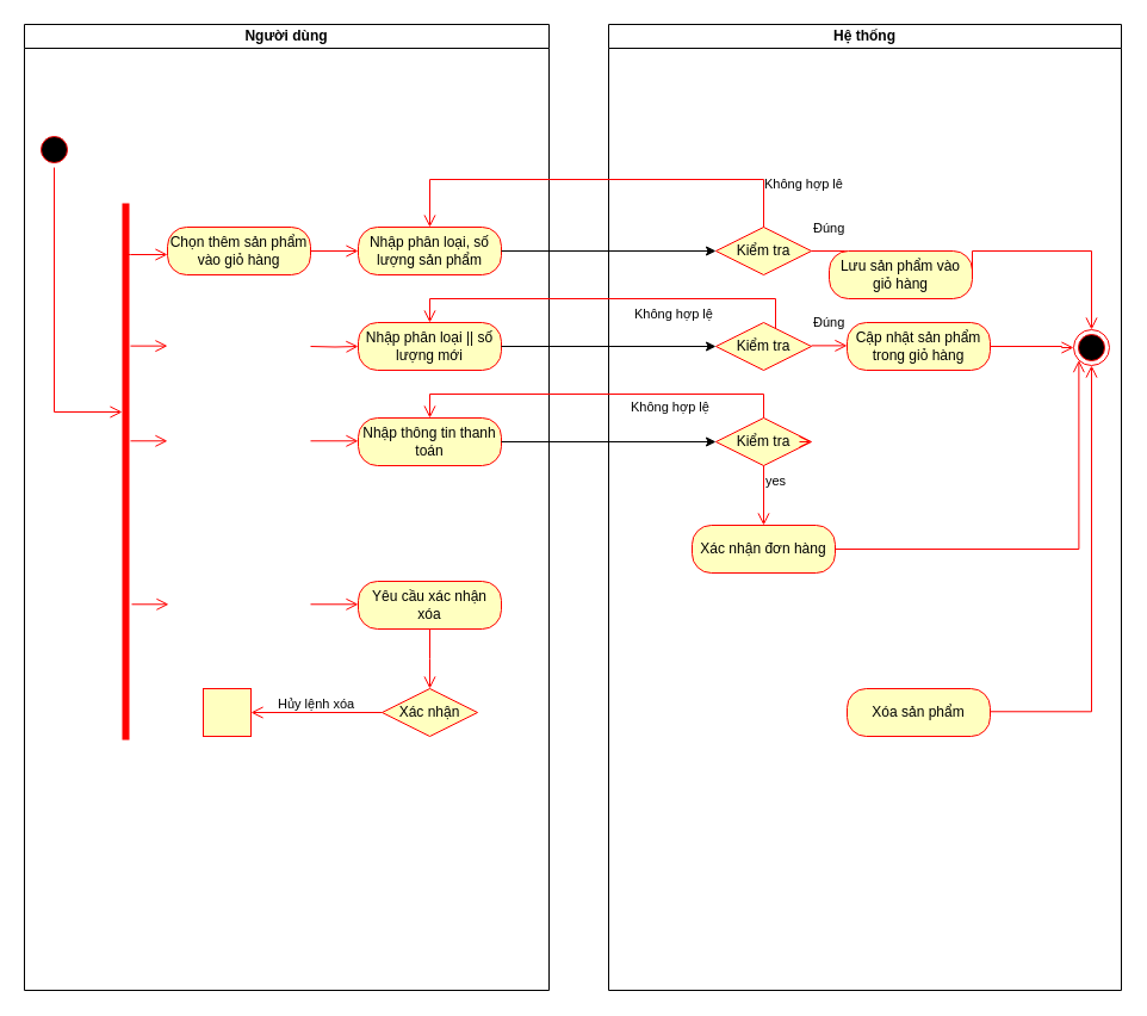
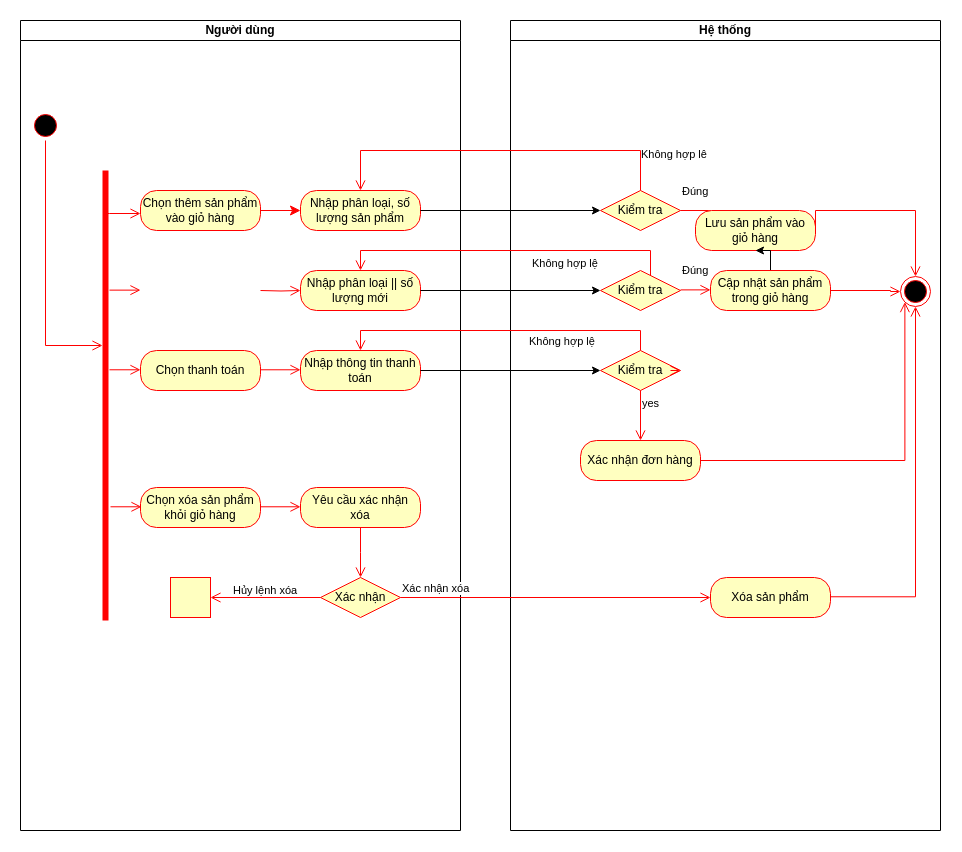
  <mxCell id="0" />
  <mxCell id="1" parent="0" />
  <mxCell id="2" value="Người dùng" style="swimlane;startSize=20;whiteSpace=wrap;html=1;" parent="1" vertex="1"><mxGeometry x="20" y="20" width="440" height="810" as="geometry"><mxRectangle x="120" y="80" width="110" height="30" as="alternateBounds" /></mxGeometry></mxCell>
  <mxCell id="3" value="" style="ellipse;html=1;shape=startState;fillColor=#000000;strokeColor=#ff0000;direction=south;" parent="2" vertex="1"><mxGeometry x="10" y="90" width="30" height="30" as="geometry" /></mxCell>
  <mxCell id="4" value="" style="shape=line;html=1;strokeWidth=6;strokeColor=#ff0000;direction=south;" parent="2" vertex="1"><mxGeometry x="80" y="150" width="10" height="450" as="geometry" /></mxCell>
  <mxCell id="5" value="" style="edgeStyle=orthogonalEdgeStyle;html=1;verticalAlign=bottom;endArrow=open;endSize=8;strokeColor=#ff0000;rounded=0;exitX=1;exitY=0.5;exitDx=0;exitDy=0;" parent="2" source="3" edge="1"><mxGeometry relative="1" as="geometry"><mxPoint x="82" y="325" as="targetPoint" /><mxPoint x="200" y="60" as="sourcePoint" /><Array as="points"><mxPoint x="25" y="325" /></Array></mxGeometry></mxCell>
  <mxCell id="6" value="Chọn thêm sản phẩm vào giỏ hàng" style="rounded=1;whiteSpace=wrap;html=1;arcSize=40;fontColor=#000000;fillColor=#ffffc0;strokeColor=#ff0000;" parent="2" vertex="1"><mxGeometry x="120" y="170" width="120" height="40" as="geometry" /></mxCell>
+ <mxCell id="7" value="Chọn xóa sản phẩm khỏi giỏ hàng" style="rounded=1;whiteSpace=wrap;html=1;arcSize=40;fontColor=#000000;fillColor=#ffffc0;strokeColor=#ff0000;" parent="2" vertex="1"><mxGeometry x="120" y="467" width="120" height="40" as="geometry" /></mxCell>
  <mxCell id="8" value="" style="edgeStyle=orthogonalEdgeStyle;html=1;verticalAlign=bottom;endArrow=open;endSize=8;strokeColor=#ff0000;rounded=0;" parent="2" edge="1"><mxGeometry relative="1" as="geometry"><mxPoint x="120" y="193" as="targetPoint" /><mxPoint x="85" y="193" as="sourcePoint" /><Array as="points"><mxPoint x="89" y="193" /><mxPoint x="105" y="193" /><mxPoint x="120" y="194" /></Array></mxGeometry></mxCell>
  <mxCell id="9" value="Nhập phân loại, số lượng sản phẩm" style="rounded=1;whiteSpace=wrap;html=1;arcSize=40;fontColor=#000000;fillColor=#ffffc0;strokeColor=#ff0000;" parent="2" vertex="1"><mxGeometry x="280" y="170" width="120" height="40" as="geometry" /></mxCell>
- <mxCell id="10" value="" style="edgeStyle=orthogonalEdgeStyle;html=1;verticalAlign=bottom;endArrow=open;endSize=8;strokeColor=#ff0000;rounded=0;exitX=1;exitY=0.5;exitDx=0;exitDy=0;entryX=0;entryY=0.5;entryDx=0;entryDy=0;" parent="2" source="6" target="9" edge="1"><mxGeometry relative="1" as="geometry"><mxPoint x="130" y="203" as="targetPoint" /><mxPoint x="99" y="203" as="sourcePoint" /></mxGeometry></mxCell>
+ <mxCell id="10" value="" style="edgeStyle=orthogonalEdgeStyle;html=1;verticalAlign=bottom;endArrow=classic;endSize=8;strokeColor=#ff0000;rounded=0;exitX=1;exitY=0.5;exitDx=0;exitDy=0;entryX=0;entryY=0.5;entryDx=0;entryDy=0;" parent="2" source="6" target="9" edge="1"><mxGeometry relative="1" as="geometry"><mxPoint x="130" y="203" as="targetPoint" /><mxPoint x="99" y="203" as="sourcePoint" /></mxGeometry></mxCell>
  <mxCell id="11" value="" style="edgeStyle=orthogonalEdgeStyle;html=1;verticalAlign=bottom;endArrow=open;endSize=8;strokeColor=#ff0000;rounded=0;exitX=1;exitY=0.5;exitDx=0;exitDy=0;entryX=0;entryY=0.5;entryDx=0;entryDy=0;" parent="2" target="12" edge="1"><mxGeometry relative="1" as="geometry"><mxPoint x="130" y="283" as="targetPoint" /><mxPoint x="240" y="270" as="sourcePoint" /></mxGeometry></mxCell>
  <mxCell id="12" value="Nhập phân loại || số lượng mới" style="rounded=1;whiteSpace=wrap;html=1;arcSize=40;fontColor=#000000;fillColor=#ffffc0;strokeColor=#ff0000;" parent="2" vertex="1"><mxGeometry x="280" y="250" width="120" height="40" as="geometry" /></mxCell>
  <mxCell id="13" value="" style="edgeStyle=orthogonalEdgeStyle;html=1;verticalAlign=bottom;endArrow=open;endSize=8;strokeColor=#ff0000;rounded=0;exitX=0.5;exitY=1;exitDx=0;exitDy=0;" parent="2" source="21" edge="1"><mxGeometry relative="1" as="geometry"><mxPoint x="340" y="557" as="targetPoint" /><mxPoint x="335" y="557" as="sourcePoint" /></mxGeometry></mxCell>
  <mxCell id="14" value="" style="edgeStyle=orthogonalEdgeStyle;html=1;verticalAlign=bottom;endArrow=open;endSize=8;strokeColor=#ff0000;rounded=0;exitX=0.119;exitY=0.125;exitDx=0;exitDy=0;exitPerimeter=0;" parent="2" edge="1"><mxGeometry relative="1" as="geometry"><mxPoint x="120" y="269.63" as="targetPoint" /><mxPoint x="89" y="269.63" as="sourcePoint" /></mxGeometry></mxCell>
  <mxCell id="15" value="" style="edgeStyle=orthogonalEdgeStyle;html=1;verticalAlign=bottom;endArrow=open;endSize=8;strokeColor=#ff0000;rounded=0;exitX=0.119;exitY=0.125;exitDx=0;exitDy=0;exitPerimeter=0;" parent="2" edge="1"><mxGeometry relative="1" as="geometry"><mxPoint x="121" y="486.29" as="targetPoint" /><mxPoint x="90" y="486.29" as="sourcePoint" /></mxGeometry></mxCell>
+ <mxCell id="16" value="Chọn thanh toán" style="rounded=1;whiteSpace=wrap;html=1;arcSize=40;fontColor=#000000;fillColor=#ffffc0;strokeColor=#ff0000;" parent="2" vertex="1"><mxGeometry x="120" y="330" width="120" height="40" as="geometry" /></mxCell>
  <mxCell id="17" value="Nhập thông tin thanh toán" style="rounded=1;whiteSpace=wrap;html=1;arcSize=40;fontColor=#000000;fillColor=#ffffc0;strokeColor=#ff0000;" parent="2" vertex="1"><mxGeometry x="280" y="330" width="120" height="40" as="geometry" /></mxCell>
  <mxCell id="18" value="" style="edgeStyle=orthogonalEdgeStyle;html=1;verticalAlign=bottom;endArrow=open;endSize=8;strokeColor=#ff0000;rounded=0;exitX=1;exitY=0.5;exitDx=0;exitDy=0;entryX=0;entryY=0.5;entryDx=0;entryDy=0;" parent="2" edge="1"><mxGeometry relative="1" as="geometry"><mxPoint x="280" y="349.29" as="targetPoint" /><mxPoint x="240" y="349.29" as="sourcePoint" /></mxGeometry></mxCell>
  <mxCell id="19" value="" style="edgeStyle=orthogonalEdgeStyle;html=1;verticalAlign=bottom;endArrow=open;endSize=8;strokeColor=#ff0000;rounded=0;exitX=0.119;exitY=0.125;exitDx=0;exitDy=0;exitPerimeter=0;" parent="2" edge="1"><mxGeometry relative="1" as="geometry"><mxPoint x="120" y="349.29" as="targetPoint" /><mxPoint x="89" y="349.29" as="sourcePoint" /></mxGeometry></mxCell>
  <mxCell id="20" value="" style="edgeStyle=orthogonalEdgeStyle;html=1;verticalAlign=bottom;endArrow=open;endSize=8;strokeColor=#ff0000;rounded=0;exitX=1;exitY=0.5;exitDx=0;exitDy=0;entryX=0;entryY=0.5;entryDx=0;entryDy=0;" edge="1" parent="2"><mxGeometry relative="1" as="geometry"><mxPoint x="280" y="486.29" as="targetPoint" /><mxPoint x="240" y="486.29" as="sourcePoint" /></mxGeometry></mxCell>
  <mxCell id="21" value="Yêu cầu xác nhận xóa" style="rounded=1;whiteSpace=wrap;html=1;arcSize=40;fontColor=#000000;fillColor=#ffffc0;strokeColor=#ff0000;" vertex="1" parent="2"><mxGeometry x="280" y="467" width="120" height="40" as="geometry" /></mxCell>
  <mxCell id="22" value="Xác nhận" style="rhombus;whiteSpace=wrap;html=1;fontColor=#000000;fillColor=#ffffc0;strokeColor=#ff0000;" vertex="1" parent="2"><mxGeometry x="300" y="557" width="80" height="40" as="geometry" /></mxCell>
  <mxCell id="23" value="" style="whiteSpace=wrap;html=1;fillColor=#ffffc0;strokeColor=#ff0000;fontColor=#000000;" vertex="1" parent="2"><mxGeometry x="150" y="557" width="40" height="40" as="geometry" /></mxCell>
  <mxCell id="24" value="Hủy lệnh xóa" style="edgeStyle=orthogonalEdgeStyle;html=1;align=left;verticalAlign=top;endArrow=open;endSize=8;strokeColor=#ff0000;rounded=0;exitX=0;exitY=0.5;exitDx=0;exitDy=0;entryX=1;entryY=0.5;entryDx=0;entryDy=0;" edge="1" source="22" parent="2" target="23"><mxGeometry x="0.636" y="-20" relative="1" as="geometry"><mxPoint x="220" y="577" as="targetPoint" /><mxPoint x="1" as="offset" /></mxGeometry></mxCell>
  <mxCell id="25" value="Hệ thống" style="swimlane;startSize=20;whiteSpace=wrap;html=1;strokeColor=default;rounded=0;shadow=0;glass=0;swimlaneLine=1;" parent="1" vertex="1"><mxGeometry x="510" y="20" width="430" height="810" as="geometry"><mxRectangle x="400" y="80" width="90" height="30" as="alternateBounds" /></mxGeometry></mxCell>
  <mxCell id="26" value="" style="ellipse;html=1;shape=endState;fillColor=#000000;strokeColor=#ff0000;" parent="25" vertex="1"><mxGeometry x="390" y="256" width="30" height="30" as="geometry" /></mxCell>
  <mxCell id="27" value="Kiểm tra" style="rhombus;whiteSpace=wrap;html=1;fontColor=#000000;fillColor=#ffffc0;strokeColor=#ff0000;" parent="25" vertex="1"><mxGeometry x="90" y="170" width="80" height="40" as="geometry" /></mxCell>
  <mxCell id="28" value="Đúng" style="edgeStyle=orthogonalEdgeStyle;html=1;align=left;verticalAlign=bottom;endArrow=open;endSize=8;strokeColor=#ff0000;rounded=0;entryX=0;entryY=0.5;entryDx=0;entryDy=0;exitX=1;exitY=0.5;exitDx=0;exitDy=0;" parent="25" source="27" target="29" edge="1"><mxGeometry x="-1" y="10" relative="1" as="geometry"><mxPoint x="130" y="330" as="targetPoint" /><Array as="points"><mxPoint x="200" y="190" /></Array><mxPoint as="offset" /></mxGeometry></mxCell>
  <mxCell id="29" value="Lưu sản phẩm vào giỏ hàng" style="rounded=1;whiteSpace=wrap;html=1;arcSize=40;fontColor=#000000;fillColor=#ffffc0;strokeColor=#ff0000;" parent="25" vertex="1"><mxGeometry x="185" y="190" width="120" height="40" as="geometry" /></mxCell>
  <mxCell id="30" value="Kiểm tra" style="rhombus;whiteSpace=wrap;html=1;fontColor=#000000;fillColor=#ffffc0;strokeColor=#ff0000;" parent="25" vertex="1"><mxGeometry x="90" y="250" width="80" height="40" as="geometry" /></mxCell>
  <mxCell id="31" value="Xóa sản phẩm" style="rounded=1;whiteSpace=wrap;html=1;arcSize=40;fontColor=#000000;fillColor=#ffffc0;strokeColor=#ff0000;" parent="25" vertex="1"><mxGeometry x="200" y="557" width="120" height="40" as="geometry" /></mxCell>
  <mxCell id="32" value="" style="edgeStyle=orthogonalEdgeStyle;html=1;align=left;verticalAlign=bottom;endArrow=open;endSize=8;strokeColor=#ff0000;rounded=0;exitX=1;exitY=0.5;exitDx=0;exitDy=0;" parent="25" source="29" edge="1"><mxGeometry x="-1" y="10" relative="1" as="geometry"><mxPoint x="405" y="256" as="targetPoint" /><mxPoint x="320" y="131" as="sourcePoint" /><Array as="points"><mxPoint x="405" y="190" /></Array><mxPoint as="offset" /></mxGeometry></mxCell>
  <mxCell id="33" value="" style="edgeStyle=orthogonalEdgeStyle;html=1;align=left;verticalAlign=bottom;endArrow=open;endSize=8;strokeColor=#ff0000;rounded=0;entryX=0;entryY=0.5;entryDx=0;entryDy=0;exitX=1;exitY=0.5;exitDx=0;exitDy=0;" parent="25" source="37" target="26" edge="1"><mxGeometry x="-1" y="10" relative="1" as="geometry"><mxPoint x="380" y="329.29" as="targetPoint" /><mxPoint x="330" y="330" as="sourcePoint" /><Array as="points"><mxPoint x="380" y="271" /></Array><mxPoint as="offset" /></mxGeometry></mxCell>
  <mxCell id="34" value="" style="edgeStyle=orthogonalEdgeStyle;html=1;align=left;verticalAlign=bottom;endArrow=open;endSize=8;strokeColor=#ff0000;rounded=0;exitX=1;exitY=0.482;exitDx=0;exitDy=0;exitPerimeter=0;entryX=0.5;entryY=1;entryDx=0;entryDy=0;" parent="25" source="31" target="26" edge="1"><mxGeometry x="-1" y="10" relative="1" as="geometry"><mxPoint x="410" y="300" as="targetPoint" /><mxPoint x="330" y="537" as="sourcePoint" /><Array as="points" /><mxPoint as="offset" /></mxGeometry></mxCell>
  <mxCell id="35" value="Đúng" style="edgeStyle=orthogonalEdgeStyle;html=1;align=left;verticalAlign=bottom;endArrow=open;endSize=8;strokeColor=#ff0000;rounded=0;entryX=0;entryY=0.5;entryDx=0;entryDy=0;exitX=1;exitY=0.5;exitDx=0;exitDy=0;" parent="25" edge="1"><mxGeometry x="-1" y="10" relative="1" as="geometry"><mxPoint x="200" y="269.38" as="targetPoint" /><mxPoint x="170" y="269.38" as="sourcePoint" /><Array as="points"><mxPoint x="200" y="269.38" /></Array><mxPoint as="offset" /></mxGeometry></mxCell>
+ <mxCell id="36" value="" style="edgeStyle=orthogonalEdgeStyle;rounded=0;orthogonalLoop=1;jettySize=auto;html=1;" edge="1" parent="25" source="37" target="29"><mxGeometry relative="1" as="geometry" /></mxCell>
  <mxCell id="37" value="Cập nhật sản phẩm trong giỏ hàng" style="rounded=1;whiteSpace=wrap;html=1;arcSize=40;fontColor=#000000;fillColor=#ffffc0;strokeColor=#ff0000;" parent="25" vertex="1"><mxGeometry x="200" y="250" width="120" height="40" as="geometry" /></mxCell>
  <mxCell id="38" value="Kiểm tra" style="rhombus;whiteSpace=wrap;html=1;fontColor=#000000;fillColor=#ffffc0;strokeColor=#ff0000;" parent="25" vertex="1"><mxGeometry x="90" y="330" width="80" height="40" as="geometry" /></mxCell>
  <mxCell id="39" value="" style="edgeStyle=orthogonalEdgeStyle;html=1;verticalAlign=bottom;endArrow=open;endSize=8;strokeColor=#ff0000;rounded=0;exitX=1;exitY=0.5;exitDx=0;exitDy=0;entryX=1;entryY=0.5;entryDx=0;entryDy=0;" parent="25" target="38" edge="1"><mxGeometry relative="1" as="geometry"><mxPoint x="220" y="380" as="targetPoint" /><mxPoint x="160" y="350" as="sourcePoint" /></mxGeometry></mxCell>
  <mxCell id="40" value="Xác nhận đơn hàng" style="rounded=1;whiteSpace=wrap;html=1;arcSize=40;fontColor=#000000;fillColor=#ffffc0;strokeColor=#ff0000;" parent="25" vertex="1"><mxGeometry x="70" y="420" width="120" height="40" as="geometry" /></mxCell>
  <mxCell id="41" value="yes" style="edgeStyle=orthogonalEdgeStyle;html=1;align=left;verticalAlign=top;endArrow=open;endSize=8;strokeColor=#ff0000;rounded=0;exitX=0.5;exitY=1;exitDx=0;exitDy=0;entryX=0.5;entryY=0;entryDx=0;entryDy=0;" parent="25" source="38" target="40" edge="1"><mxGeometry x="-1" relative="1" as="geometry"><mxPoint x="130" y="450" as="targetPoint" /><Array as="points" /></mxGeometry></mxCell>
  <mxCell id="42" value="" style="edgeStyle=orthogonalEdgeStyle;html=1;verticalAlign=bottom;endArrow=open;endSize=8;strokeColor=#ff0000;rounded=0;exitX=1;exitY=0.5;exitDx=0;exitDy=0;entryX=0;entryY=1;entryDx=0;entryDy=0;" edge="1" parent="25" source="40" target="26"><mxGeometry relative="1" as="geometry"><mxPoint x="230" y="460" as="targetPoint" /><mxPoint x="230" y="410" as="sourcePoint" /></mxGeometry></mxCell>
  <mxCell id="43" value="" style="edgeStyle=orthogonalEdgeStyle;html=1;verticalAlign=bottom;endArrow=open;endSize=8;strokeColor=#ff0000;rounded=0;entryX=0.499;entryY=0.433;entryDx=0;entryDy=0;entryPerimeter=0;" parent="1" edge="1"><mxGeometry relative="1" as="geometry"><mxPoint x="559.64" y="249.33" as="targetPoint" /><mxPoint x="560" y="250" as="sourcePoint" /></mxGeometry></mxCell>
  <mxCell id="44" value="" style="edgeStyle=orthogonalEdgeStyle;rounded=0;orthogonalLoop=1;jettySize=auto;html=1;" parent="1" source="9" edge="1"><mxGeometry relative="1" as="geometry"><mxPoint x="600" y="210" as="targetPoint" /></mxGeometry></mxCell>
  <mxCell id="45" value="Không hợp lê" style="edgeStyle=orthogonalEdgeStyle;html=1;align=left;verticalAlign=top;endArrow=open;endSize=8;strokeColor=#ff0000;rounded=0;entryX=0.5;entryY=0;entryDx=0;entryDy=0;" parent="1" source="27" target="9" edge="1"><mxGeometry x="-0.773" y="-10" relative="1" as="geometry"><mxPoint x="630" y="120" as="targetPoint" /><Array as="points"><mxPoint x="640" y="150" /><mxPoint x="360" y="150" /></Array><mxPoint y="1" as="offset" /></mxGeometry></mxCell>
  <mxCell id="46" value="Không hợp lệ&lt;br&gt;" style="edgeStyle=orthogonalEdgeStyle;html=1;align=left;verticalAlign=top;endArrow=open;endSize=8;strokeColor=#ff0000;rounded=0;entryX=0.5;entryY=0;entryDx=0;entryDy=0;" parent="1" source="30" target="12" edge="1"><mxGeometry x="-0.134" relative="1" as="geometry"><mxPoint x="370" y="330" as="targetPoint" /><Array as="points"><mxPoint x="650" y="250" /><mxPoint x="360" y="250" /></Array><mxPoint as="offset" /></mxGeometry></mxCell>
  <mxCell id="47" value="" style="edgeStyle=orthogonalEdgeStyle;rounded=0;orthogonalLoop=1;jettySize=auto;html=1;" parent="1" edge="1"><mxGeometry relative="1" as="geometry"><mxPoint x="420" y="290" as="sourcePoint" /><mxPoint x="600" y="290" as="targetPoint" /></mxGeometry></mxCell>
  <mxCell id="48" value="" style="edgeStyle=orthogonalEdgeStyle;rounded=0;orthogonalLoop=1;jettySize=auto;html=1;entryX=0;entryY=0.5;entryDx=0;entryDy=0;" parent="1" source="17" target="38" edge="1"><mxGeometry relative="1" as="geometry"><mxPoint x="550" y="370" as="targetPoint" /></mxGeometry></mxCell>
  <mxCell id="49" value="Không hợp lệ&lt;br&gt;" style="edgeStyle=orthogonalEdgeStyle;html=1;align=left;verticalAlign=bottom;endArrow=open;endSize=8;strokeColor=#ff0000;rounded=0;exitX=0.5;exitY=0;exitDx=0;exitDy=0;" parent="1" source="38" edge="1"><mxGeometry x="-0.161" y="20" relative="1" as="geometry"><mxPoint x="360" y="350" as="targetPoint" /><Array as="points"><mxPoint x="640" y="330" /><mxPoint x="360" y="330" /></Array><mxPoint x="1" as="offset" /></mxGeometry></mxCell>
+ <mxCell id="50" value="Xác nhận xóa" style="edgeStyle=orthogonalEdgeStyle;html=1;align=left;verticalAlign=bottom;endArrow=open;endSize=8;strokeColor=#ff0000;rounded=0;entryX=0;entryY=0.5;entryDx=0;entryDy=0;" edge="1" source="22" parent="1" target="31"><mxGeometry x="-1" relative="1" as="geometry"><mxPoint x="680" y="567" as="targetPoint" /></mxGeometry></mxCell>
